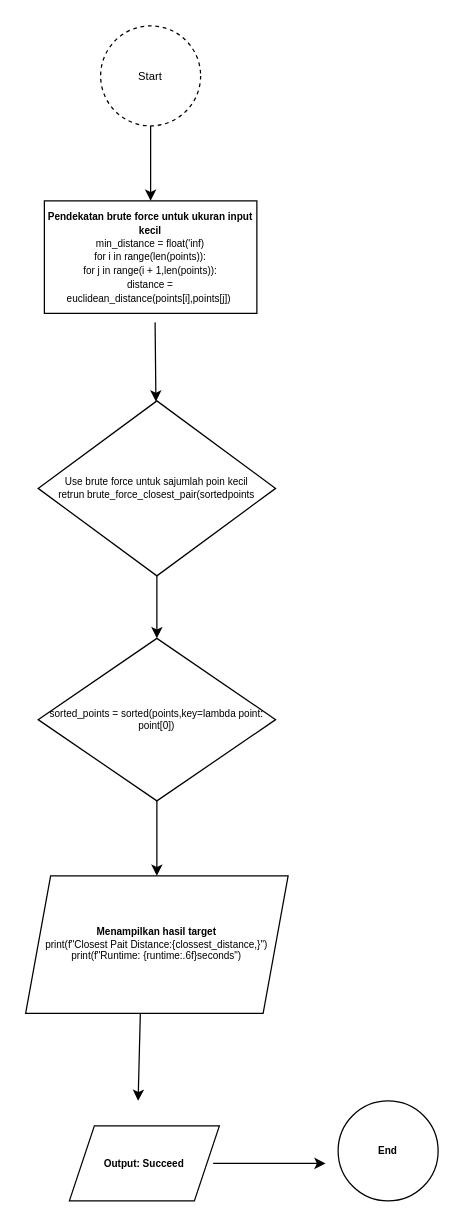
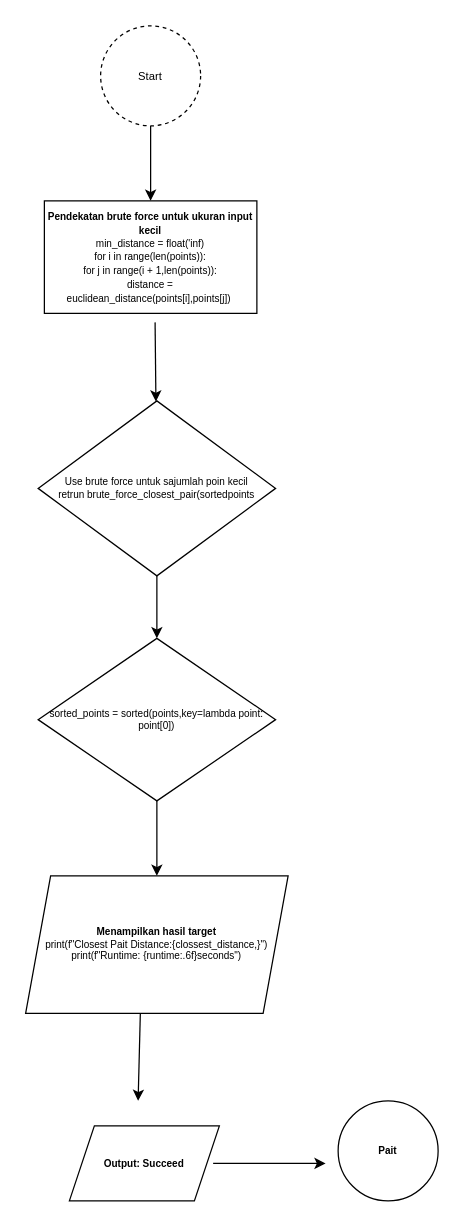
  <mxCell id="0" />
  <mxCell id="1" parent="0" />
  <mxCell id="2" value="&lt;font style=&quot;font-size: 9px;&quot;&gt;Start&lt;/font&gt;" style="ellipse;whiteSpace=wrap;html=1;aspect=fixed;dashed=1;" vertex="1" parent="1"><mxGeometry x="80" y="20" width="80" height="80" as="geometry" /></mxCell>
  <mxCell id="3" value="" style="endArrow=classic;html=1;fontSize=9;exitX=0.5;exitY=1;exitDx=0;exitDy=0;" edge="1" parent="1" source="2"><mxGeometry width="50" height="50" relative="1" as="geometry"><mxPoint x="140" y="170" as="sourcePoint" /><mxPoint x="120" y="160" as="targetPoint" /><Array as="points" /></mxGeometry></mxCell>
  <mxCell id="4" value="&lt;font style=&quot;font-size: 8px;&quot;&gt;&lt;b&gt;Pendekatan brute force untuk ukuran input kecil&lt;br&gt;&lt;/b&gt;min_distance = float('inf)&lt;br&gt;for i in range(len(points)):&lt;br&gt;for j in range(i + 1,len(points)):&lt;br&gt;distance = euclidean_distance(points[i],points[j])&amp;nbsp;&lt;/font&gt;&lt;br&gt;" style="rounded=0;whiteSpace=wrap;html=1;fontSize=9;" vertex="1" parent="1"><mxGeometry x="35" y="160" width="170" height="90" as="geometry" /></mxCell>
  <mxCell id="5" value="" style="endArrow=classic;html=1;fontSize=8;exitX=0.521;exitY=1.08;exitDx=0;exitDy=0;exitPerimeter=0;" edge="1" parent="1" source="4" target="6"><mxGeometry width="50" height="50" relative="1" as="geometry"><mxPoint x="140" y="230" as="sourcePoint" /><mxPoint x="124" y="320" as="targetPoint" /></mxGeometry></mxCell>
  <mxCell id="6" value="Use brute force untuk sajumlah poin kecil&lt;br&gt;retrun brute_force_closest_pair(sortedpoints" style="rhombus;whiteSpace=wrap;html=1;fontSize=8;" vertex="1" parent="1"><mxGeometry x="30" y="320" width="190" height="140" as="geometry" /></mxCell>
  <mxCell id="7" value="" style="endArrow=classic;html=1;fontSize=8;exitX=0.5;exitY=1;exitDx=0;exitDy=0;" edge="1" parent="1" source="6" target="8"><mxGeometry width="50" height="50" relative="1" as="geometry"><mxPoint x="290" y="510" as="sourcePoint" /><mxPoint x="125" y="530" as="targetPoint" /></mxGeometry></mxCell>
  <mxCell id="8" value="sorted_points = sorted(points,key=lambda point: point[0])" style="rhombus;whiteSpace=wrap;html=1;fontSize=8;" vertex="1" parent="1"><mxGeometry x="30" y="510" width="190" height="130" as="geometry" /></mxCell>
  <mxCell id="9" value="" style="endArrow=classic;html=1;fontSize=8;exitX=0.5;exitY=1;exitDx=0;exitDy=0;" edge="1" parent="1" source="8"><mxGeometry width="50" height="50" relative="1" as="geometry"><mxPoint x="290" y="620" as="sourcePoint" /><mxPoint x="125" y="700" as="targetPoint" /></mxGeometry></mxCell>
  <mxCell id="10" value="&lt;b&gt;Menampilkan hasil target&lt;/b&gt;&lt;br&gt;print(f&quot;Closest Pait Distance:{clossest_distance,}&quot;)&lt;br&gt;print(f&quot;Runtime: {runtime:.6f}seconds&quot;)" style="shape=parallelogram;perimeter=parallelogramPerimeter;whiteSpace=wrap;html=1;fixedSize=1;fontSize=8;" vertex="1" parent="1"><mxGeometry x="20" y="700" width="210" height="110" as="geometry" /></mxCell>
  <mxCell id="11" value="" style="endArrow=classic;html=1;fontSize=8;exitX=0.437;exitY=0.999;exitDx=0;exitDy=0;exitPerimeter=0;" edge="1" parent="1" source="10"><mxGeometry width="50" height="50" relative="1" as="geometry"><mxPoint x="110" y="820" as="sourcePoint" /><mxPoint x="110" y="880" as="targetPoint" /><Array as="points" /></mxGeometry></mxCell>
- <mxCell id="12" value="&lt;b&gt;End&lt;/b&gt;" style="ellipse;whiteSpace=wrap;html=1;aspect=fixed;fontSize=8;" vertex="1" parent="1"><mxGeometry x="270" y="880" width="80" height="80" as="geometry" /></mxCell>
+ <mxCell id="12" value="&lt;b&gt;Pait&lt;/b&gt;" style="ellipse;whiteSpace=wrap;html=1;aspect=fixed;fontSize=8;" vertex="1" parent="1"><mxGeometry x="270" y="880" width="80" height="80" as="geometry" /></mxCell>
  <mxCell id="13" value="" style="endArrow=classic;html=1;fontSize=8;" edge="1" parent="1"><mxGeometry width="50" height="50" relative="1" as="geometry"><mxPoint x="170" y="930" as="sourcePoint" /><mxPoint x="260" y="930" as="targetPoint" /></mxGeometry></mxCell>
  <mxCell id="14" value="&lt;b&gt;Output: Succeed&lt;/b&gt;" style="shape=parallelogram;perimeter=parallelogramPerimeter;whiteSpace=wrap;html=1;fixedSize=1;fontSize=8;" vertex="1" parent="1"><mxGeometry x="55" y="900" width="120" height="60" as="geometry" /></mxCell>
